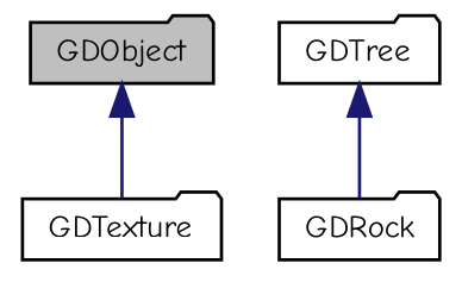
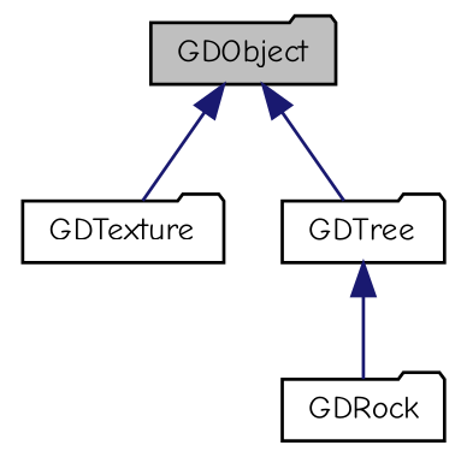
  digraph {
    fontname="Comic Neue"
    node [color=black fillcolor=white fontname="Comic Neue" fontsize=10 shape=folder style=filled]
    edge [color=midnightblue dir=back fontname="Comic Neue" fontsize=10 labelfontname=Helvetica labelfontsize=10 style=solid]
    n1 [fillcolor=grey75 fontcolor=black height=0.2 label=GDObject width=0.4]
    n2 [height=0.2 label=GDTexture width=0.4]
    n3 [height=0.2 label=GDTree width=0.4]
    n4 [height=0.2 label=GDRock width=0.4]
    n1 -> n2
+   n1 -> n3
    n3 -> n4
  }
